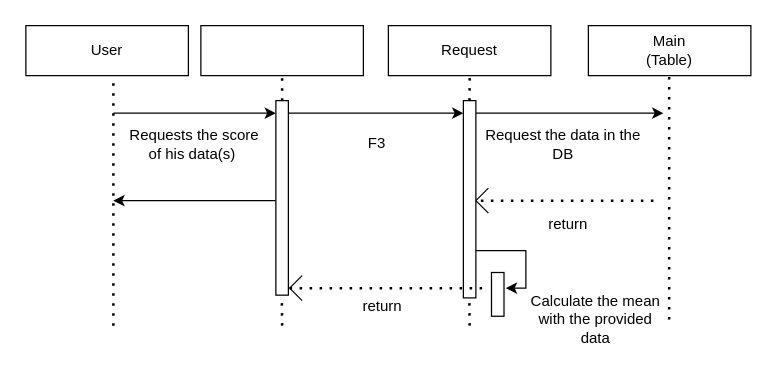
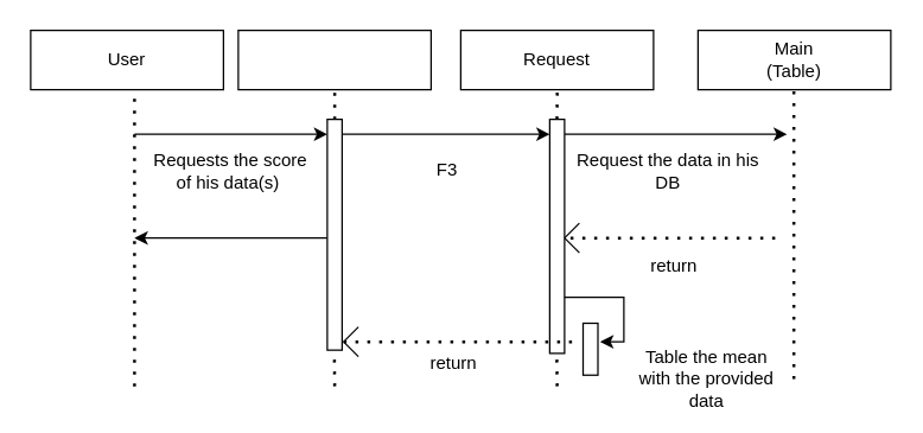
  <mxCell id="0" />
  <mxCell id="1" parent="0" />
  <mxCell id="2" value="" style="rounded=0;whiteSpace=wrap;html=1;" vertex="1" parent="1"><mxGeometry x="160" y="20" width="130" height="40" as="geometry" /></mxCell>
  <mxCell id="3" value="" style="rounded=0;whiteSpace=wrap;html=1;" vertex="1" parent="1"><mxGeometry x="20" y="20" width="130" height="40" as="geometry" /></mxCell>
  <mxCell id="4" value="User" style="text;html=1;strokeColor=none;fillColor=none;align=center;verticalAlign=middle;whiteSpace=wrap;rounded=0;" vertex="1" parent="1"><mxGeometry x="55" y="25" width="60" height="30" as="geometry" /></mxCell>
  <mxCell id="5" value="" style="endArrow=classic;html=1;rounded=0;" edge="1" parent="1"><mxGeometry width="50" height="50" relative="1" as="geometry"><mxPoint x="90" y="90" as="sourcePoint" /><mxPoint x="220" y="90" as="targetPoint" /></mxGeometry></mxCell>
  <mxCell id="6" value="Requests the score&lt;br&gt;of his data(s)&amp;nbsp;" style="text;html=1;strokeColor=none;fillColor=none;align=center;verticalAlign=middle;whiteSpace=wrap;rounded=0;" vertex="1" parent="1"><mxGeometry x="90" y="100" width="130" height="30" as="geometry" /></mxCell>
  <mxCell id="7" value="" style="rounded=0;whiteSpace=wrap;html=1;" vertex="1" parent="1"><mxGeometry x="310" y="20" width="130" height="40" as="geometry" /></mxCell>
  <mxCell id="8" value="Request" style="text;html=1;strokeColor=none;fillColor=none;align=center;verticalAlign=middle;whiteSpace=wrap;rounded=0;" vertex="1" parent="1"><mxGeometry x="345" y="25" width="60" height="30" as="geometry" /></mxCell>
  <mxCell id="9" value="" style="rounded=0;whiteSpace=wrap;html=1;" vertex="1" parent="1"><mxGeometry x="470" y="20" width="130" height="40" as="geometry" /></mxCell>
  <mxCell id="10" value="Main (Table)" style="text;html=1;strokeColor=none;fillColor=none;align=center;verticalAlign=middle;whiteSpace=wrap;rounded=0;" vertex="1" parent="1"><mxGeometry x="505" y="25" width="60" height="30" as="geometry" /></mxCell>
  <mxCell id="11" value="" style="endArrow=classic;html=1;rounded=0;" edge="1" parent="1"><mxGeometry width="50" height="50" relative="1" as="geometry"><mxPoint x="230" y="90" as="sourcePoint" /><mxPoint x="370" y="90" as="targetPoint" /></mxGeometry></mxCell>
  <mxCell id="12" value="F3" style="text;html=1;strokeColor=none;fillColor=none;align=center;verticalAlign=middle;whiteSpace=wrap;rounded=0;" vertex="1" parent="1"><mxGeometry x="231" y="99" width="140" height="30" as="geometry" /></mxCell>
  <mxCell id="13" value="" style="endArrow=classic;html=1;rounded=0;" edge="1" parent="1"><mxGeometry width="50" height="50" relative="1" as="geometry"><mxPoint x="380" y="90" as="sourcePoint" /><mxPoint x="530" y="90" as="targetPoint" /></mxGeometry></mxCell>
- <mxCell id="14" value="Request the data in the DB" style="text;html=1;strokeColor=none;fillColor=none;align=center;verticalAlign=middle;whiteSpace=wrap;rounded=0;" vertex="1" parent="1"><mxGeometry x="380" y="100" width="140" height="30" as="geometry" /></mxCell>
+ <mxCell id="14" value="Request the data in his DB" style="text;html=1;strokeColor=none;fillColor=none;align=center;verticalAlign=middle;whiteSpace=wrap;rounded=0;" vertex="1" parent="1"><mxGeometry x="380" y="100" width="140" height="30" as="geometry" /></mxCell>
  <mxCell id="15" value="" style="endArrow=none;dashed=1;html=1;dashPattern=1 3;strokeWidth=2;rounded=0;" edge="1" parent="1"><mxGeometry width="50" height="50" relative="1" as="geometry"><mxPoint x="384" y="160" as="sourcePoint" /><mxPoint x="524" y="160" as="targetPoint" /></mxGeometry></mxCell>
  <mxCell id="16" value="" style="endArrow=none;html=1;rounded=0;" edge="1" parent="1"><mxGeometry width="50" height="50" relative="1" as="geometry"><mxPoint x="380" y="160" as="sourcePoint" /><mxPoint x="390" y="150" as="targetPoint" /></mxGeometry></mxCell>
  <mxCell id="17" value="" style="endArrow=none;html=1;rounded=0;" edge="1" parent="1"><mxGeometry width="50" height="50" relative="1" as="geometry"><mxPoint x="380" y="160" as="sourcePoint" /><mxPoint x="390" y="170" as="targetPoint" /><Array as="points"><mxPoint x="390" y="170" /></Array></mxGeometry></mxCell>
  <mxCell id="18" value="" style="endArrow=classic;html=1;rounded=0;" edge="1" parent="1"><mxGeometry width="50" height="50" relative="1" as="geometry"><mxPoint x="220" y="160" as="sourcePoint" /><mxPoint x="90" y="160" as="targetPoint" /></mxGeometry></mxCell>
  <mxCell id="19" value="return" style="text;html=1;strokeColor=none;fillColor=none;align=center;verticalAlign=middle;whiteSpace=wrap;rounded=0;" vertex="1" parent="1"><mxGeometry x="424" y="163.91" width="60" height="30" as="geometry" /></mxCell>
  <mxCell id="20" value="" style="endArrow=none;dashed=1;html=1;dashPattern=1 3;strokeWidth=2;rounded=0;" edge="1" parent="1"><mxGeometry width="50" height="50" relative="1" as="geometry"><mxPoint x="90" y="260" as="sourcePoint" /><mxPoint x="90" y="60" as="targetPoint" /></mxGeometry></mxCell>
  <mxCell id="21" value="" style="endArrow=none;dashed=1;html=1;dashPattern=1 3;strokeWidth=2;rounded=0;entryX=0.5;entryY=1;entryDx=0;entryDy=0;" edge="1" parent="1" target="2"><mxGeometry width="50" height="50" relative="1" as="geometry"><mxPoint x="225" y="80" as="sourcePoint" /><mxPoint x="230" y="70" as="targetPoint" /></mxGeometry></mxCell>
  <mxCell id="22" value="" style="rounded=0;whiteSpace=wrap;html=1;rotation=-90;" vertex="1" parent="1"><mxGeometry x="147.19" y="152.82" width="155.63" height="10" as="geometry" /></mxCell>
  <mxCell id="23" value="" style="rounded=0;whiteSpace=wrap;html=1;rotation=-90;" vertex="1" parent="1"><mxGeometry x="296.1" y="153.91" width="157.81" height="10" as="geometry" /></mxCell>
  <mxCell id="24" value="" style="endArrow=none;dashed=1;html=1;dashPattern=1 3;strokeWidth=2;rounded=0;" edge="1" parent="1"><mxGeometry width="50" height="50" relative="1" as="geometry"><mxPoint x="374.91" y="80" as="sourcePoint" /><mxPoint x="375.08" y="60" as="targetPoint" /></mxGeometry></mxCell>
  <mxCell id="25" value="" style="endArrow=none;dashed=1;html=1;dashPattern=1 3;strokeWidth=2;rounded=0;" edge="1" parent="1"><mxGeometry width="50" height="50" relative="1" as="geometry"><mxPoint x="534.63" y="255" as="sourcePoint" /><mxPoint x="534.63" y="55" as="targetPoint" /></mxGeometry></mxCell>
  <mxCell id="26" value="" style="rounded=0;whiteSpace=wrap;html=1;rotation=-90;" vertex="1" parent="1"><mxGeometry x="380" y="230" width="35" height="10" as="geometry" /></mxCell>
  <mxCell id="27" value="" style="endArrow=classic;html=1;rounded=0;" edge="1" parent="1"><mxGeometry width="50" height="50" relative="1" as="geometry"><mxPoint x="380" y="200" as="sourcePoint" /><mxPoint x="404" y="230" as="targetPoint" /><Array as="points"><mxPoint x="420" y="200" /><mxPoint x="420" y="230" /></Array></mxGeometry></mxCell>
- <mxCell id="28" value="Calculate the mean with the provided data" style="text;html=1;strokeColor=none;fillColor=none;align=center;verticalAlign=middle;whiteSpace=wrap;rounded=0;" vertex="1" parent="1"><mxGeometry x="423" y="240" width="106" height="30" as="geometry" /></mxCell>
+ <mxCell id="28" value="Table the mean with the provided data" style="text;html=1;strokeColor=none;fillColor=none;align=center;verticalAlign=middle;whiteSpace=wrap;rounded=0;" vertex="1" parent="1"><mxGeometry x="423" y="240" width="106" height="30" as="geometry" /></mxCell>
  <mxCell id="29" value="" style="endArrow=none;dashed=1;html=1;dashPattern=1 3;strokeWidth=2;rounded=0;" edge="1" parent="1"><mxGeometry width="50" height="50" relative="1" as="geometry"><mxPoint x="231" y="230" as="sourcePoint" /><mxPoint x="390" y="230" as="targetPoint" /></mxGeometry></mxCell>
  <mxCell id="30" value="" style="endArrow=none;html=1;rounded=0;" edge="1" parent="1"><mxGeometry width="50" height="50" relative="1" as="geometry"><mxPoint x="231" y="230" as="sourcePoint" /><mxPoint x="241" y="220" as="targetPoint" /></mxGeometry></mxCell>
  <mxCell id="31" value="" style="endArrow=none;html=1;rounded=0;" edge="1" parent="1"><mxGeometry width="50" height="50" relative="1" as="geometry"><mxPoint x="231" y="230" as="sourcePoint" /><mxPoint x="241" y="240" as="targetPoint" /><Array as="points"><mxPoint x="241" y="240" /></Array></mxGeometry></mxCell>
  <mxCell id="32" value="return" style="text;html=1;strokeColor=none;fillColor=none;align=center;verticalAlign=middle;whiteSpace=wrap;rounded=0;" vertex="1" parent="1"><mxGeometry x="271" y="230" width="69" height="30" as="geometry" /></mxCell>
  <mxCell id="33" value="" style="endArrow=none;dashed=1;html=1;dashPattern=1 3;strokeWidth=2;rounded=0;" edge="1" parent="1"><mxGeometry width="50" height="50" relative="1" as="geometry"><mxPoint x="375" y="260" as="sourcePoint" /><mxPoint x="374.79" y="240" as="targetPoint" /></mxGeometry></mxCell>
  <mxCell id="34" value="" style="endArrow=none;dashed=1;html=1;dashPattern=1 3;strokeWidth=2;rounded=0;" edge="1" parent="1"><mxGeometry width="50" height="50" relative="1" as="geometry"><mxPoint x="225" y="260" as="sourcePoint" /><mxPoint x="224.79" y="240" as="targetPoint" /></mxGeometry></mxCell>
